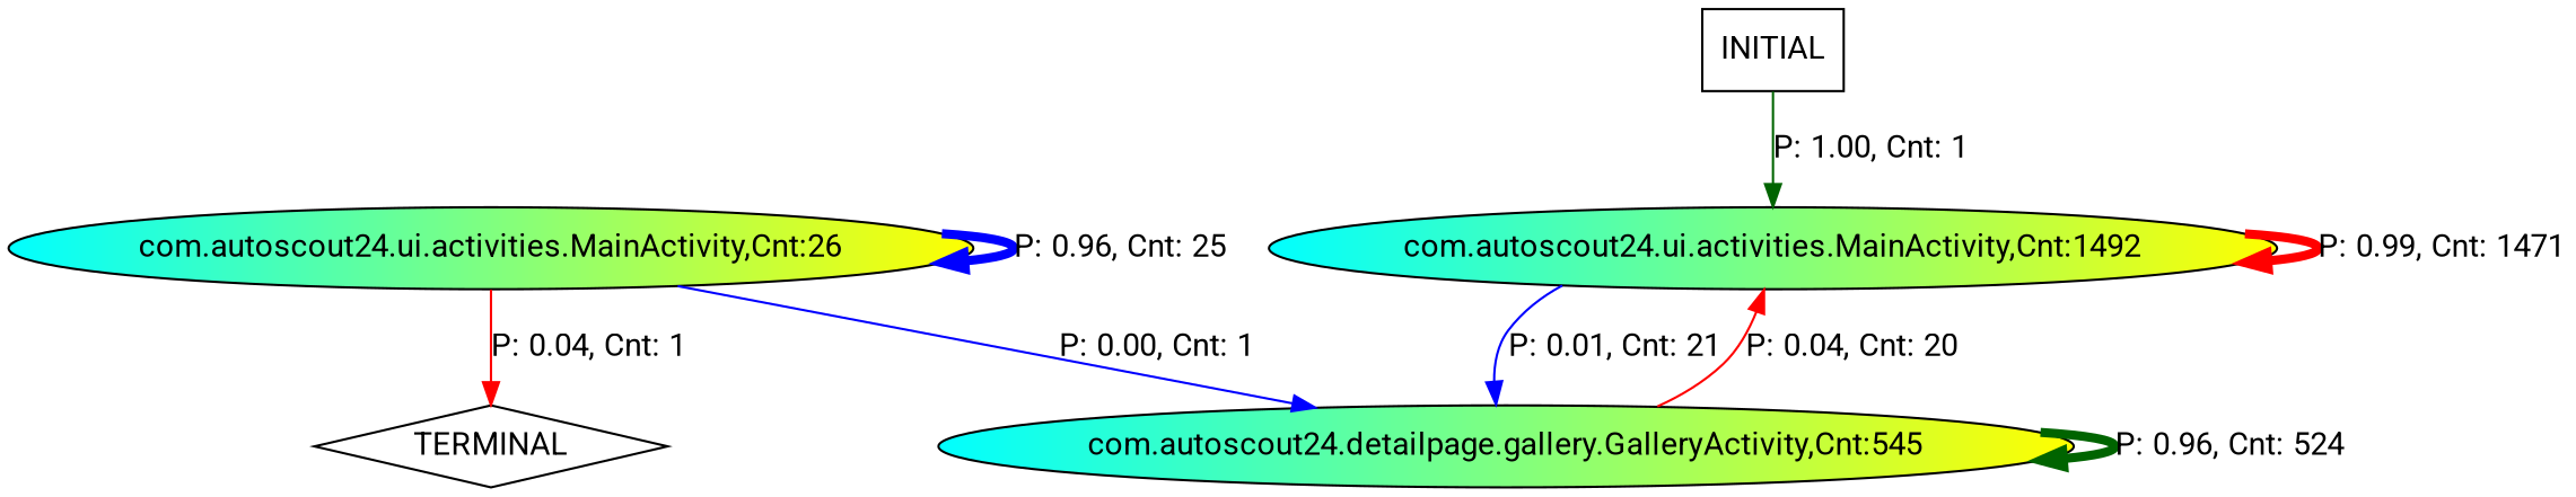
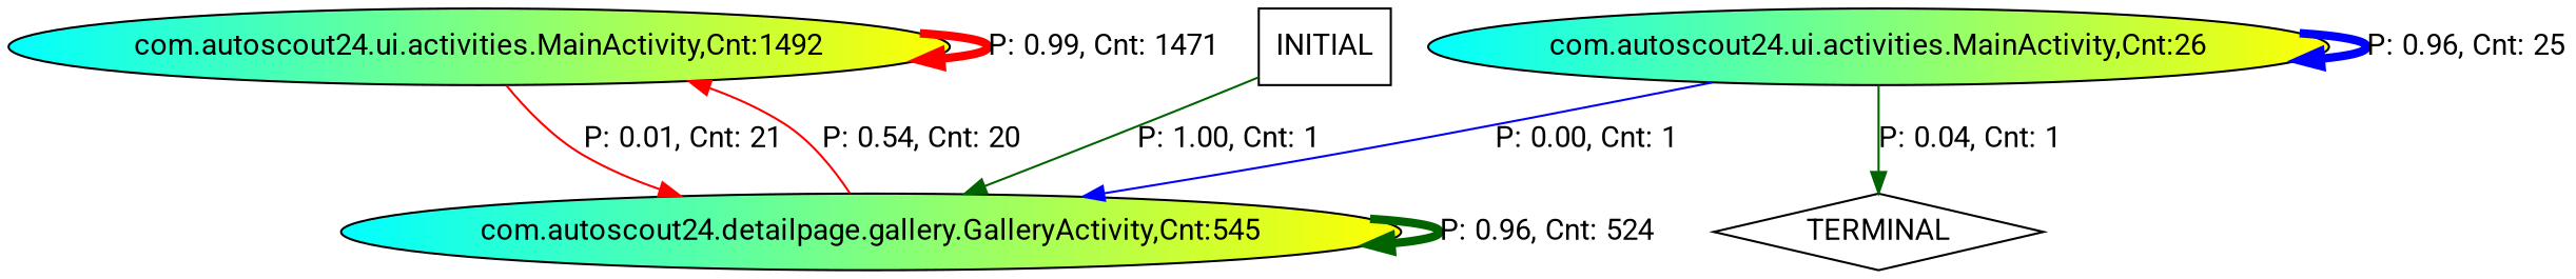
  digraph {
    fontname=Roboto
    node [fillcolor="cyan:yellow" fontname=Roboto style=filled]
    edge [color=red fontname=Roboto]
    n1 [label="com.autoscout24.ui.activities.MainActivity,Cnt:1492"]
    n2 [label="com.autoscout24.detailpage.gallery.GalleryActivity,Cnt:545"]
    n3 [label="com.autoscout24.ui.activities.MainActivity,Cnt:26"]
    n4 [label=TERMINAL shape=diamond fillcolor="" style=""]
    n5 [label=INITIAL shape=box fillcolor="" style=""]
    n1 -> n1 [label="P: 0.99, Cnt: 1471" penwidth=4]
-   n1 -> n2 [color=blue label="P: 0.01, Cnt: 21"]
-   n2 -> n1 [label="P: 0.04, Cnt: 20"]
+   n1 -> n2 [label="P: 0.01, Cnt: 21"]
+   n2 -> n1 [label="P: 0.54, Cnt: 20"]
    n2 -> n2 [color=darkgreen label="P: 0.96, Cnt: 524" penwidth=4]
    n3 -> n2 [color=blue label="P: 0.00, Cnt: 1"]
    n3 -> n3 [color=blue label="P: 0.96, Cnt: 25" penwidth=4]
-   n3 -> n4 [label="P: 0.04, Cnt: 1"]
-   n5 -> n1 [color=darkgreen label="P: 1.00, Cnt: 1"]
+   n3 -> n4 [color=darkgreen label="P: 0.04, Cnt: 1"]
+   n5 -> n2 [color=darkgreen label="P: 1.00, Cnt: 1"]
  }
